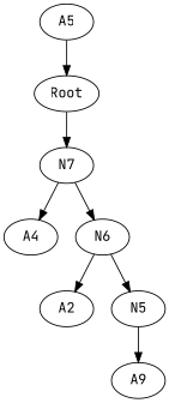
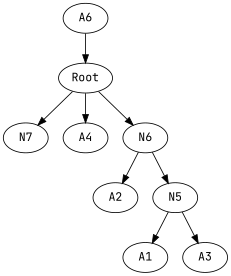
  digraph {
    fontname="JetBrains Mono"
    node [fontname="JetBrains Mono"]
    edge [fontname="JetBrains Mono"]
    Root
    N7
-   A5
+   A5 [label=A6]
    A4
    N6
    A2
    N5
-   A3 [label=A9]
+   A1
+   A3
    Root -> N7
-   N7 -> A4
-   N7 -> N6
+   Root -> A4
+   Root -> N6
    A5 -> Root
    N6 -> A2
    N6 -> N5
+   N5 -> A1
    N5 -> A3
  }
